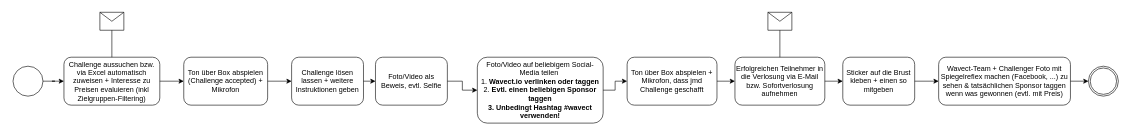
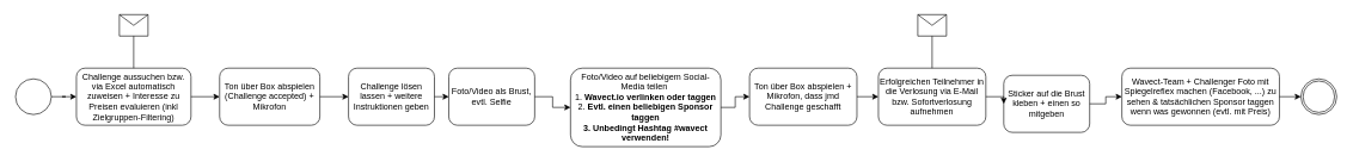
  <mxCell id="0" />
  <mxCell id="1" parent="0" />
  <mxCell id="2" value="" style="shape=mxgraph.bpmn.shape;html=1;verticalLabelPosition=bottom;labelBackgroundColor=#ffffff;verticalAlign=top;perimeter=ellipsePerimeter;outline=standard;symbol=general;" parent="1" vertex="1"><mxGeometry x="20" y="110" width="50" height="50" as="geometry" /></mxCell>
  <mxCell id="3" value="Challenge aussuchen bzw. via Excel automatisch zuweisen + Interesse zu Preisen evaluieren (inkl Zielgruppen-Filtering)" style="shape=ext;rounded=1;html=1;whiteSpace=wrap;" parent="1" vertex="1"><mxGeometry x="105" y="95" width="160" height="80" as="geometry" /></mxCell>
  <mxCell id="4" value="" style="shape=message;whiteSpace=wrap;html=1;" parent="1" vertex="1"><mxGeometry x="165" y="20" width="40" height="30" as="geometry" /></mxCell>
  <mxCell id="5" style="edgeStyle=orthogonalEdgeStyle;rounded=0;html=1;jettySize=auto;orthogonalLoop=1;" parent="1" source="2" target="3" edge="1"><mxGeometry relative="1" as="geometry" /></mxCell>
  <mxCell id="6" style="edgeStyle=orthogonalEdgeStyle;rounded=0;html=1;jettySize=auto;orthogonalLoop=1;endArrow=none;endFill=0;" parent="1" source="4" target="3" edge="1"><mxGeometry relative="1" as="geometry" /></mxCell>
  <mxCell id="7" style="edgeStyle=orthogonalEdgeStyle;rounded=0;html=1;jettySize=auto;orthogonalLoop=1;entryX=0;entryY=0.5;entryDx=0;entryDy=0;" parent="1" source="3" target="8" edge="1"><mxGeometry relative="1" as="geometry"><mxPoint x="315" y="135" as="targetPoint" /></mxGeometry></mxCell>
  <mxCell id="8" value="Ton über Box abspielen (Challenge accepted) + Mikrofon" style="shape=ext;rounded=1;html=1;whiteSpace=wrap;" parent="1" vertex="1"><mxGeometry x="305" y="95" width="140" height="80" as="geometry" /></mxCell>
  <mxCell id="9" value="Challenge lösen lassen + weitere Instruktionen geben" style="shape=ext;rounded=1;html=1;whiteSpace=wrap;" parent="1" vertex="1"><mxGeometry x="485" y="95" width="120" height="80" as="geometry" /></mxCell>
  <mxCell id="10" style="edgeStyle=orthogonalEdgeStyle;rounded=0;html=1;jettySize=auto;orthogonalLoop=1;entryX=0;entryY=0.5;entryDx=0;entryDy=0;exitX=1;exitY=0.5;exitDx=0;exitDy=0;" parent="1" source="8" target="9" edge="1"><mxGeometry relative="1" as="geometry"><mxPoint x="445" y="135" as="sourcePoint" /><mxPoint x="315" y="145" as="targetPoint" /></mxGeometry></mxCell>
- <mxCell id="11" value="Foto/Video als Beweis, evtl. Selfie" style="shape=ext;rounded=1;html=1;whiteSpace=wrap;" parent="1" vertex="1"><mxGeometry x="625" y="95" width="120" height="80" as="geometry" /></mxCell>
+ <mxCell id="11" value="Foto/Video als Brust, evtl. Selfie" style="shape=ext;rounded=1;html=1;whiteSpace=wrap;" parent="1" vertex="1"><mxGeometry x="625" y="95" width="120" height="80" as="geometry" /></mxCell>
  <mxCell id="12" style="edgeStyle=orthogonalEdgeStyle;rounded=0;html=1;jettySize=auto;orthogonalLoop=1;entryX=0;entryY=0.5;entryDx=0;entryDy=0;exitX=1;exitY=0.5;exitDx=0;exitDy=0;" parent="1" source="9" target="11" edge="1"><mxGeometry relative="1" as="geometry"><mxPoint x="455" y="145" as="sourcePoint" /><mxPoint x="495" y="145" as="targetPoint" /></mxGeometry></mxCell>
  <mxCell id="13" value="Foto/Video auf beliebigem Social-Media teilen&amp;nbsp;&lt;br&gt;1. &lt;b&gt;Wavect.io verlinken oder taggen&lt;/b&gt;&lt;br&gt;2.&lt;b&gt; Evtl. einen beliebigen Sponsor taggen&lt;br&gt;3. Unbedingt Hashtag #wavect verwenden!&lt;br&gt;&lt;/b&gt;" style="shape=ext;rounded=1;html=1;whiteSpace=wrap;" parent="1" vertex="1"><mxGeometry x="795" y="95" width="210" height="110" as="geometry" /></mxCell>
  <mxCell id="14" value="Erfolgreichen Teilnehmer in die Verlosung via E-Mail bzw. Sofortverlosung aufnehmen" style="shape=ext;rounded=1;html=1;whiteSpace=wrap;" parent="1" vertex="1"><mxGeometry x="1225" y="95" width="150" height="80" as="geometry" /></mxCell>
- <mxCell id="15" value="Sticker auf die Brust kleben + einen so mitgeben" style="shape=ext;rounded=1;html=1;whiteSpace=wrap;" parent="1" vertex="1"><mxGeometry x="1405" y="95" width="120" height="80" as="geometry" /></mxCell>
+ <mxCell id="15" value="Sticker auf die Brust kleben + einen so mitgeben" style="shape=ext;rounded=1;html=1;whiteSpace=wrap;" parent="1" vertex="1"><mxGeometry x="1400" y="105" width="120" height="80" as="geometry" /></mxCell>
  <mxCell id="16" style="edgeStyle=orthogonalEdgeStyle;rounded=0;html=1;jettySize=auto;orthogonalLoop=1;entryX=0;entryY=0.5;entryDx=0;entryDy=0;exitX=1;exitY=0.5;exitDx=0;exitDy=0;" parent="1" source="11" target="13" edge="1"><mxGeometry relative="1" as="geometry"><mxPoint x="615" y="145" as="sourcePoint" /><mxPoint x="655" y="145" as="targetPoint" /></mxGeometry></mxCell>
  <mxCell id="17" style="edgeStyle=orthogonalEdgeStyle;rounded=0;html=1;jettySize=auto;orthogonalLoop=1;entryX=0;entryY=0.5;entryDx=0;entryDy=0;exitX=1;exitY=0.5;exitDx=0;exitDy=0;" parent="1" source="13" target="19" edge="1"><mxGeometry relative="1" as="geometry"><mxPoint x="775" y="145" as="sourcePoint" /><mxPoint x="805" y="145" as="targetPoint" /></mxGeometry></mxCell>
  <mxCell id="18" style="edgeStyle=orthogonalEdgeStyle;rounded=0;html=1;jettySize=auto;orthogonalLoop=1;entryX=0;entryY=0.5;entryDx=0;entryDy=0;exitX=1;exitY=0.5;exitDx=0;exitDy=0;" parent="1" source="14" target="15" edge="1"><mxGeometry relative="1" as="geometry"><mxPoint x="1130" y="145" as="sourcePoint" /><mxPoint x="1170" y="145" as="targetPoint" /></mxGeometry></mxCell>
  <mxCell id="19" value="Ton über Box abspielen + Mikrofon, dass jmd Challenge geschafft" style="shape=ext;rounded=1;html=1;whiteSpace=wrap;" parent="1" vertex="1"><mxGeometry x="1045" y="95" width="150" height="80" as="geometry" /></mxCell>
  <mxCell id="20" style="edgeStyle=orthogonalEdgeStyle;rounded=0;html=1;jettySize=auto;orthogonalLoop=1;entryX=0;entryY=0.5;entryDx=0;entryDy=0;exitX=1;exitY=0.5;exitDx=0;exitDy=0;" parent="1" source="19" target="14" edge="1"><mxGeometry relative="1" as="geometry"><mxPoint x="1015" y="145" as="sourcePoint" /><mxPoint x="1030" y="235" as="targetPoint" /><Array as="points"><mxPoint x="1205" y="135" /><mxPoint x="1205" y="135" /></Array></mxGeometry></mxCell>
  <mxCell id="21" value="" style="shape=mxgraph.bpmn.shape;html=1;verticalLabelPosition=bottom;labelBackgroundColor=#ffffff;verticalAlign=top;align=center;perimeter=ellipsePerimeter;outlineConnect=0;outline=throwing;symbol=general;" parent="1" vertex="1"><mxGeometry x="1815" y="110" width="50" height="50" as="geometry" /></mxCell>
  <mxCell id="22" value="" style="shape=message;whiteSpace=wrap;html=1;" parent="1" vertex="1"><mxGeometry x="1280" y="20" width="40" height="30" as="geometry" /></mxCell>
  <mxCell id="23" style="edgeStyle=orthogonalEdgeStyle;rounded=0;html=1;jettySize=auto;orthogonalLoop=1;endArrow=none;endFill=0;entryX=0.5;entryY=0;entryDx=0;entryDy=0;" parent="1" source="22" target="14" edge="1"><mxGeometry relative="1" as="geometry"><mxPoint x="1315" y="110" as="targetPoint" /></mxGeometry></mxCell>
  <mxCell id="24" value="Wavect-Team + Challenger Foto mit Spiegelreflex machen (Facebook, ...) zu sehen &amp;amp; tatsächlichen Sponsor taggen wenn was gewonnen (evtl. mit Preis)" style="shape=ext;rounded=1;html=1;whiteSpace=wrap;" parent="1" vertex="1"><mxGeometry x="1565" y="95" width="220" height="80" as="geometry" /></mxCell>
  <mxCell id="25" style="edgeStyle=orthogonalEdgeStyle;rounded=0;html=1;jettySize=auto;orthogonalLoop=1;entryX=0;entryY=0.5;entryDx=0;entryDy=0;exitX=1;exitY=0.5;exitDx=0;exitDy=0;" parent="1" source="15" target="24" edge="1"><mxGeometry relative="1" as="geometry"><mxPoint x="1545" y="125" as="sourcePoint" /><mxPoint x="1415" y="145" as="targetPoint" /></mxGeometry></mxCell>
  <mxCell id="26" style="edgeStyle=orthogonalEdgeStyle;rounded=0;html=1;jettySize=auto;orthogonalLoop=1;entryX=0;entryY=0.5;entryDx=0;entryDy=0;exitX=1;exitY=0.5;exitDx=0;exitDy=0;" parent="1" source="24" target="21" edge="1"><mxGeometry relative="1" as="geometry"><mxPoint x="1535" y="145" as="sourcePoint" /><mxPoint x="1575" y="145" as="targetPoint" /></mxGeometry></mxCell>
